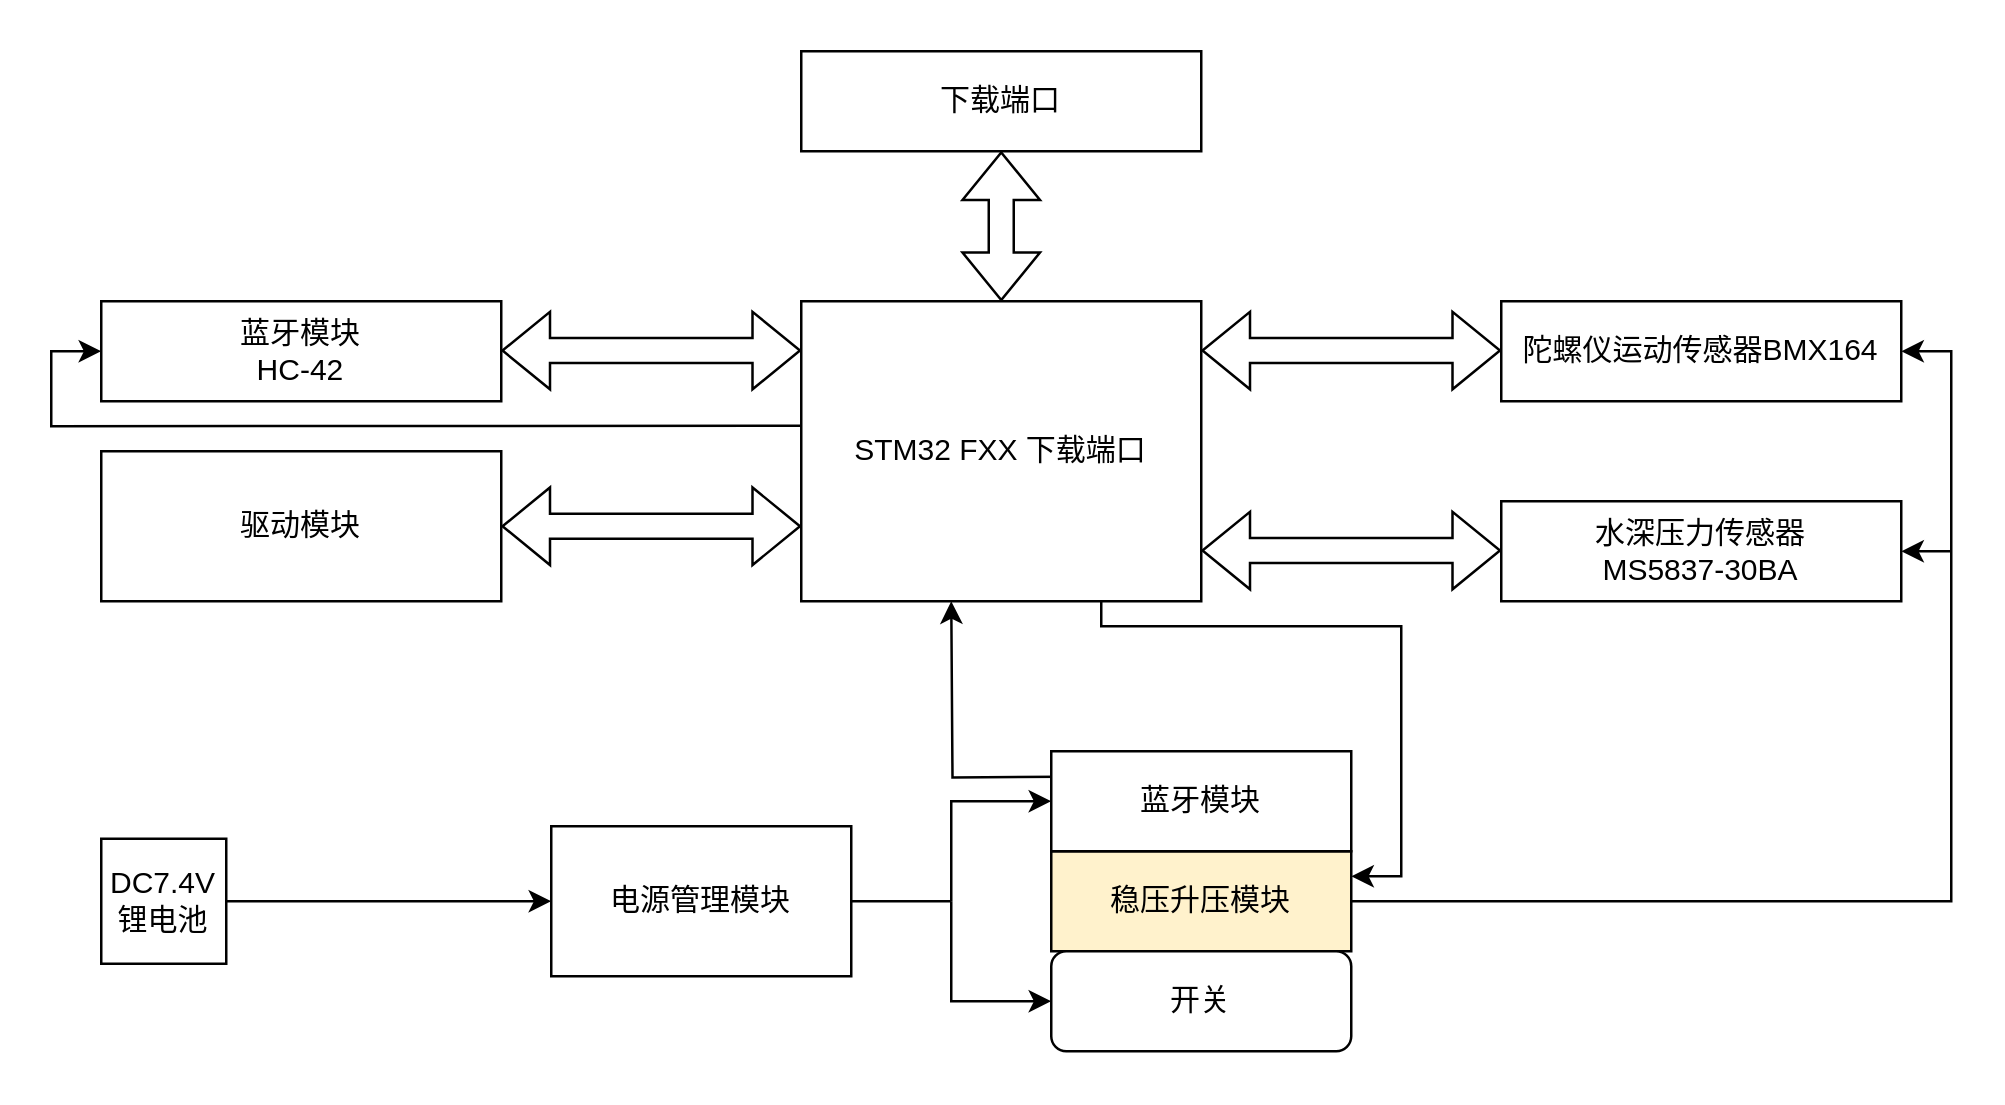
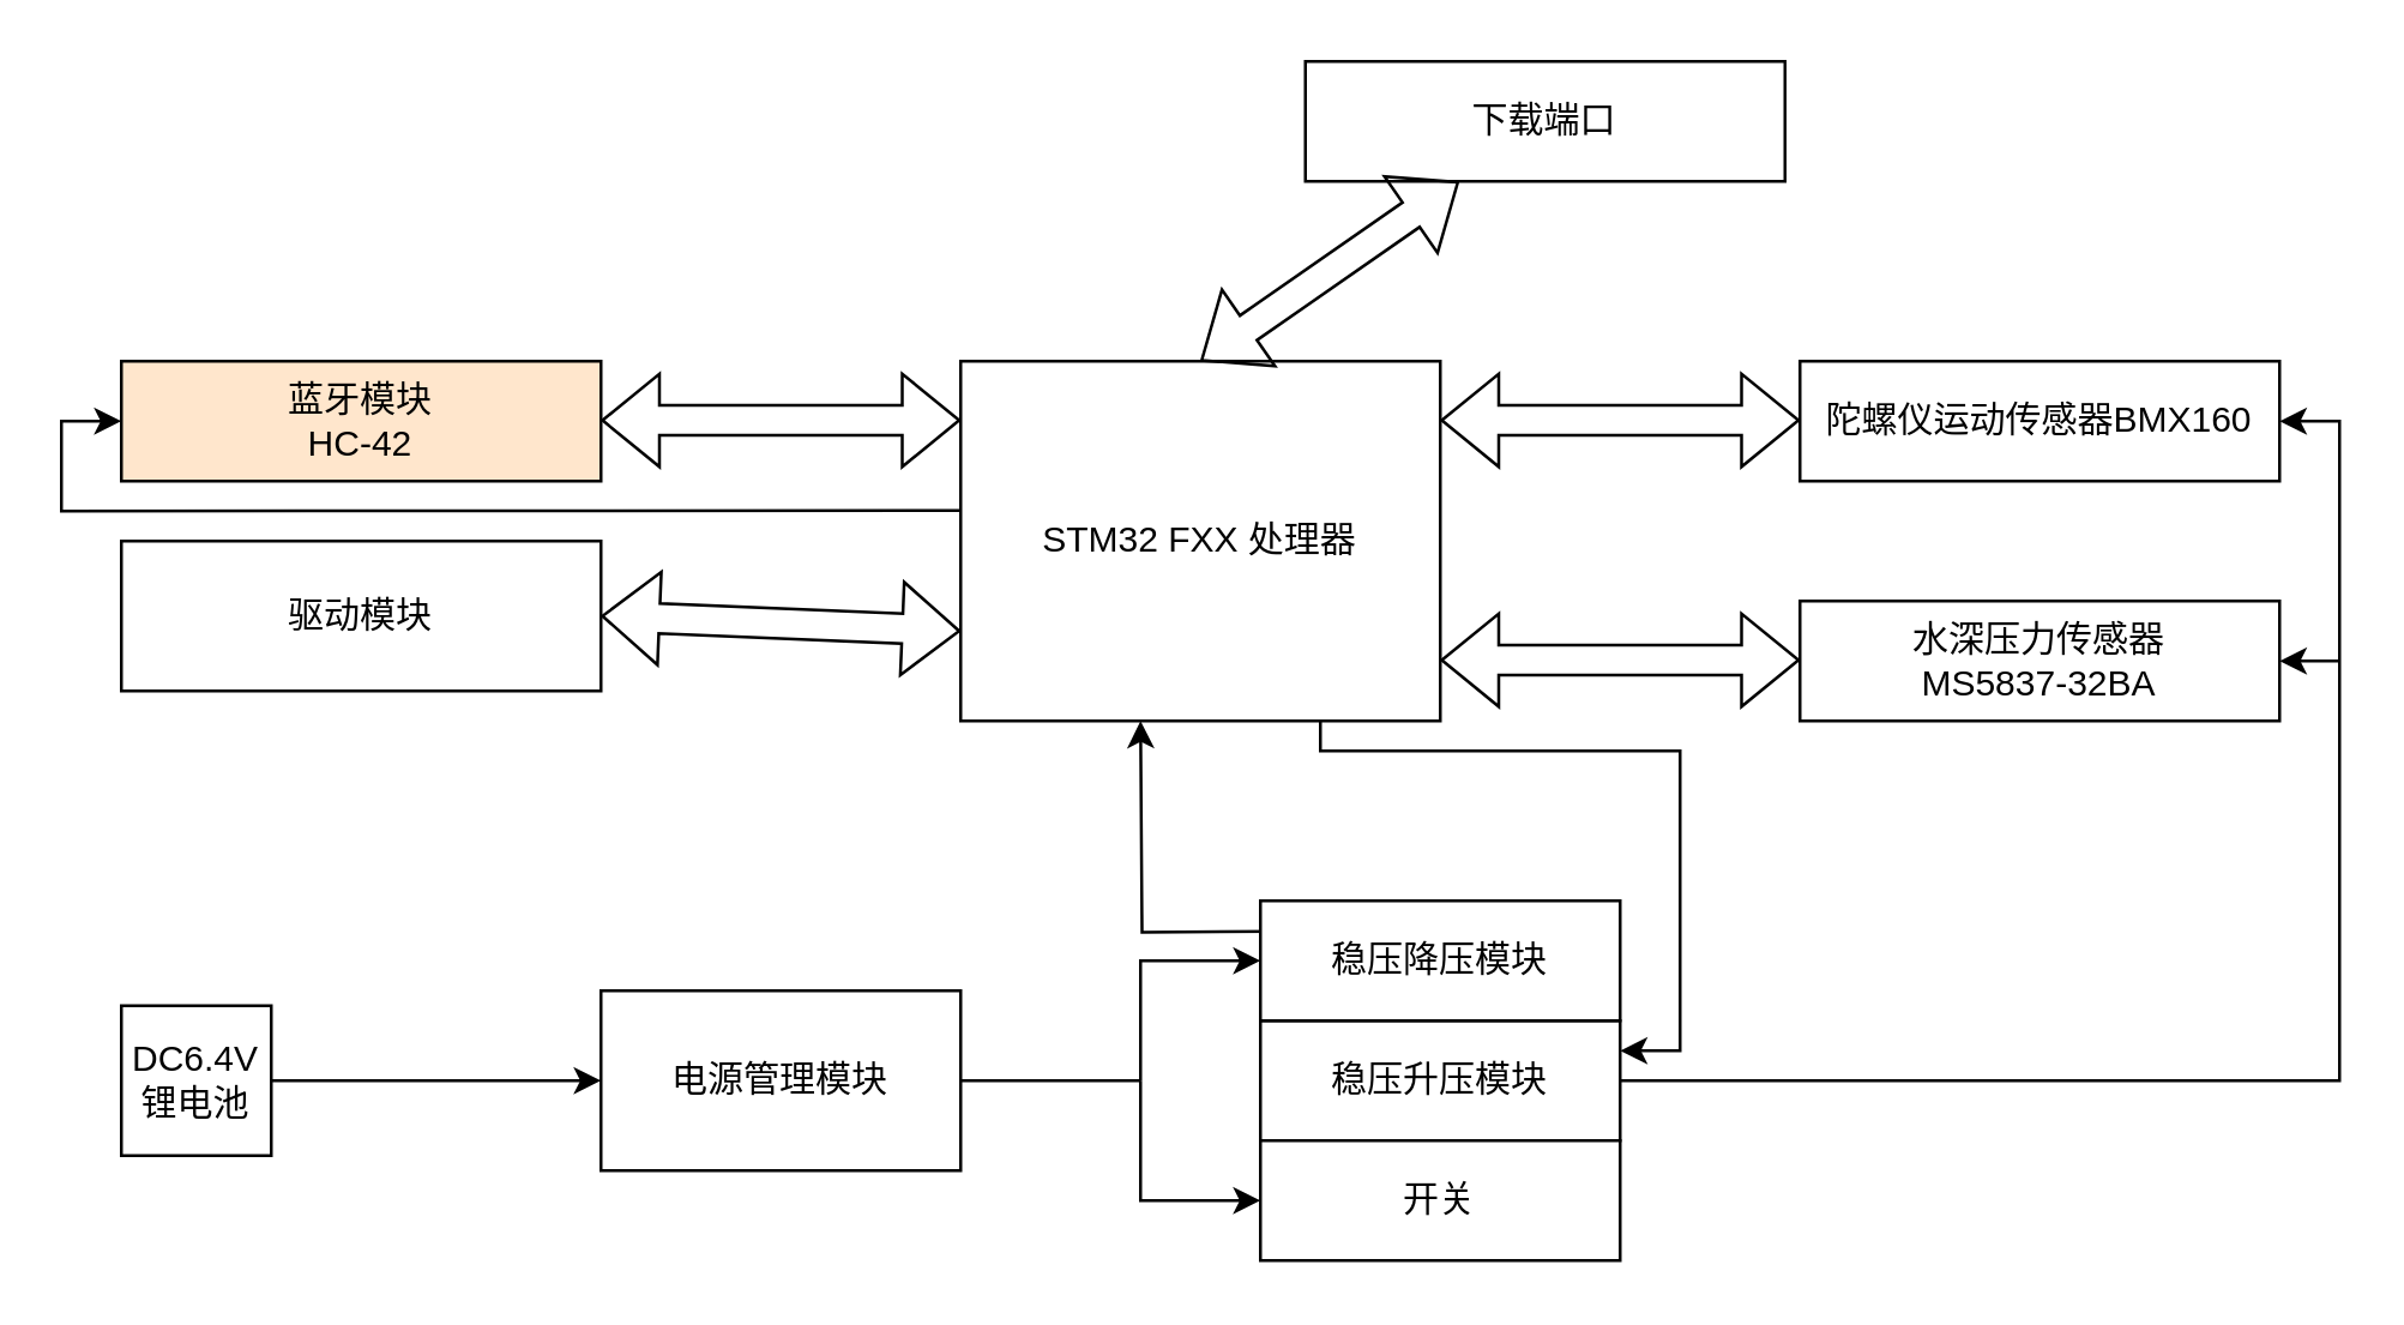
  <mxCell id="0" />
  <mxCell id="1" parent="0" />
  <mxCell id="2" style="edgeStyle=orthogonalEdgeStyle;rounded=0;orthogonalLoop=1;jettySize=auto;html=1;exitX=0.75;exitY=1;exitDx=0;exitDy=0;entryX=1;entryY=0.5;entryDx=0;entryDy=0;" edge="1" parent="1"><mxGeometry relative="1" as="geometry"><mxPoint x="440" y="230" as="sourcePoint" /><mxPoint x="540" y="350" as="targetPoint" /><Array as="points"><mxPoint x="440" y="250" /><mxPoint x="560" y="250" /><mxPoint x="560" y="350" /></Array></mxGeometry></mxCell>
- <mxCell id="3" value="STM32 FXX 下载端口" style="rounded=0;whiteSpace=wrap;html=1;" vertex="1" parent="1"><mxGeometry x="320" y="120" width="160" height="120" as="geometry" /></mxCell>
- <mxCell id="4" value="陀螺仪运动传感器&lt;span style=&quot;background-color: transparent; color: light-dark(rgb(0, 0, 0), rgb(255, 255, 255));&quot;&gt;BMX164&lt;/span&gt;" style="rounded=0;whiteSpace=wrap;html=1;" vertex="1" parent="1"><mxGeometry x="600" y="120" width="160" height="40" as="geometry" /></mxCell>
- <mxCell id="5" value="驱动模块" style="rounded=0;whiteSpace=wrap;html=1;" vertex="1" parent="1"><mxGeometry x="40" y="180" width="160" height="60" as="geometry" /></mxCell>
- <mxCell id="6" value="水深压力传感器&lt;div&gt;MS5837-30BA&lt;/div&gt;" style="rounded=0;whiteSpace=wrap;html=1;" vertex="1" parent="1"><mxGeometry x="600" y="200" width="160" height="40" as="geometry" /></mxCell>
- <mxCell id="7" value="蓝牙模块&lt;div&gt;HC-42&lt;/div&gt;" style="rounded=0;whiteSpace=wrap;html=1;" vertex="1" parent="1"><mxGeometry x="40" y="120" width="160" height="40" as="geometry" /></mxCell>
- <mxCell id="8" value="下载端口" style="rounded=0;whiteSpace=wrap;html=1;" vertex="1" parent="1"><mxGeometry x="320" y="20" width="160" height="40" as="geometry" /></mxCell>
- <mxCell id="9" value="电源管理模块" style="rounded=0;whiteSpace=wrap;html=1;" vertex="1" parent="1"><mxGeometry x="220" y="330" width="120" height="60" as="geometry" /></mxCell>
+ <mxCell id="3" value="STM32 FXX 处理器" style="rounded=0;whiteSpace=wrap;html=1;" vertex="1" parent="1"><mxGeometry x="320" y="120" width="160" height="120" as="geometry" /></mxCell>
+ <mxCell id="4" value="陀螺仪运动传感器&lt;span style=&quot;background-color: transparent; color: light-dark(rgb(0, 0, 0), rgb(255, 255, 255));&quot;&gt;BMX160&lt;/span&gt;" style="rounded=0;whiteSpace=wrap;html=1;" vertex="1" parent="1"><mxGeometry x="600" y="120" width="160" height="40" as="geometry" /></mxCell>
+ <mxCell id="5" value="驱动模块" style="rounded=0;whiteSpace=wrap;html=1;" vertex="1" parent="1"><mxGeometry x="40" y="180" width="160" height="50" as="geometry" /></mxCell>
+ <mxCell id="6" value="水深压力传感器&lt;div&gt;MS5837-32BA&lt;/div&gt;" style="rounded=0;whiteSpace=wrap;html=1;" vertex="1" parent="1"><mxGeometry x="600" y="200" width="160" height="40" as="geometry" /></mxCell>
+ <mxCell id="7" value="蓝牙模块&lt;div&gt;HC-42&lt;/div&gt;" style="rounded=0;whiteSpace=wrap;html=1;fillColor=#ffe6cc;" vertex="1" parent="1"><mxGeometry x="40" y="120" width="160" height="40" as="geometry" /></mxCell>
+ <mxCell id="8" value="下载端口" style="rounded=0;whiteSpace=wrap;html=1;" vertex="1" parent="1"><mxGeometry x="435" y="20" width="160" height="40" as="geometry" /></mxCell>
+ <mxCell id="9" value="电源管理模块" style="rounded=0;whiteSpace=wrap;html=1;" vertex="1" parent="1"><mxGeometry x="200" y="330" width="120" height="60" as="geometry" /></mxCell>
  <mxCell id="10" style="edgeStyle=orthogonalEdgeStyle;rounded=0;orthogonalLoop=1;jettySize=auto;html=1;exitX=1;exitY=0.5;exitDx=0;exitDy=0;entryX=1;entryY=0.5;entryDx=0;entryDy=0;" edge="1" parent="1" source="11" target="4"><mxGeometry relative="1" as="geometry" /></mxCell>
- <mxCell id="11" value="稳压升压模块" style="rounded=0;whiteSpace=wrap;html=1;fillColor=#fff2cc;" vertex="1" parent="1"><mxGeometry x="420" y="340" width="120" height="40" as="geometry" /></mxCell>
- <mxCell id="12" value="开关" style="whiteSpace=wrap;html=1;rounded=1;" vertex="1" parent="1"><mxGeometry x="420" y="380" width="120" height="40" as="geometry" /></mxCell>
+ <mxCell id="11" value="稳压升压模块" style="rounded=0;whiteSpace=wrap;html=1;" vertex="1" parent="1"><mxGeometry x="420" y="340" width="120" height="40" as="geometry" /></mxCell>
+ <mxCell id="12" value="开关" style="rounded=0;whiteSpace=wrap;html=1;" vertex="1" parent="1"><mxGeometry x="420" y="380" width="120" height="40" as="geometry" /></mxCell>
  <mxCell id="13" style="edgeStyle=orthogonalEdgeStyle;rounded=0;orthogonalLoop=1;jettySize=auto;html=1;exitX=0;exitY=0.25;exitDx=0;exitDy=0;entryX=0.5;entryY=1;entryDx=0;entryDy=0;" edge="1" parent="1"><mxGeometry relative="1" as="geometry"><mxPoint x="460.03" y="310" as="sourcePoint" /><mxPoint x="380" y="240" as="targetPoint" /></mxGeometry></mxCell>
- <mxCell id="14" value="蓝牙模块" style="rounded=0;whiteSpace=wrap;html=1;" vertex="1" parent="1"><mxGeometry x="420" y="300" width="120" height="40" as="geometry" /></mxCell>
+ <mxCell id="14" value="稳压降压模块" style="rounded=0;whiteSpace=wrap;html=1;" vertex="1" parent="1"><mxGeometry x="420" y="300" width="120" height="40" as="geometry" /></mxCell>
  <mxCell id="15" style="edgeStyle=orthogonalEdgeStyle;rounded=0;orthogonalLoop=1;jettySize=auto;html=1;exitX=1;exitY=0.5;exitDx=0;exitDy=0;entryX=0;entryY=0.5;entryDx=0;entryDy=0;" edge="1" parent="1" source="16" target="9"><mxGeometry relative="1" as="geometry" /></mxCell>
- <mxCell id="16" value="DC7.4V&lt;div&gt;锂电池&lt;/div&gt;" style="rounded=0;whiteSpace=wrap;html=1;" vertex="1" parent="1"><mxGeometry x="40" y="335" width="50" height="50" as="geometry" /></mxCell>
+ <mxCell id="16" value="DC6.4V&lt;div&gt;锂电池&lt;/div&gt;" style="rounded=0;whiteSpace=wrap;html=1;" vertex="1" parent="1"><mxGeometry x="40" y="335" width="50" height="50" as="geometry" /></mxCell>
  <mxCell id="17" value="" style="endArrow=none;html=1;rounded=0;exitX=1;exitY=0.5;exitDx=0;exitDy=0;" edge="1" parent="1" source="9"><mxGeometry width="50" height="50" relative="1" as="geometry"><mxPoint x="340" y="380" as="sourcePoint" /><mxPoint x="380" y="360" as="targetPoint" /></mxGeometry></mxCell>
  <mxCell id="18" value="" style="endArrow=classic;html=1;rounded=0;entryX=0;entryY=0.5;entryDx=0;entryDy=0;" edge="1" parent="1" target="14"><mxGeometry width="50" height="50" relative="1" as="geometry"><mxPoint x="380" y="360" as="sourcePoint" /><mxPoint x="413" y="285" as="targetPoint" /><Array as="points"><mxPoint x="380" y="320" /></Array></mxGeometry></mxCell>
  <mxCell id="19" value="" style="endArrow=classic;html=1;rounded=0;entryX=0;entryY=0.5;entryDx=0;entryDy=0;" edge="1" parent="1" target="12"><mxGeometry width="50" height="50" relative="1" as="geometry"><mxPoint x="380" y="360" as="sourcePoint" /><mxPoint x="400" y="360" as="targetPoint" /><Array as="points"><mxPoint x="380" y="400" /></Array></mxGeometry></mxCell>
  <mxCell id="20" value="" style="shape=flexArrow;endArrow=classic;startArrow=classic;html=1;rounded=0;entryX=0;entryY=0.75;entryDx=0;entryDy=0;exitX=1;exitY=0.5;exitDx=0;exitDy=0;" edge="1" parent="1" source="5" target="3"><mxGeometry width="100" height="100" relative="1" as="geometry"><mxPoint x="190" y="290" as="sourcePoint" /><mxPoint x="290" y="190" as="targetPoint" /></mxGeometry></mxCell>
  <mxCell id="21" value="" style="shape=flexArrow;endArrow=classic;startArrow=classic;html=1;rounded=0;entryX=0;entryY=0.75;entryDx=0;entryDy=0;exitX=1;exitY=0.5;exitDx=0;exitDy=0;" edge="1" parent="1"><mxGeometry width="100" height="100" relative="1" as="geometry"><mxPoint x="200" y="139.71" as="sourcePoint" /><mxPoint x="320" y="139.71" as="targetPoint" /></mxGeometry></mxCell>
  <mxCell id="22" value="" style="endArrow=classic;html=1;rounded=0;exitX=-0.001;exitY=0.415;exitDx=0;exitDy=0;exitPerimeter=0;entryX=0;entryY=0.5;entryDx=0;entryDy=0;" edge="1" parent="1" source="3" target="7"><mxGeometry width="50" height="50" relative="1" as="geometry"><mxPoint x="240" y="110" as="sourcePoint" /><mxPoint x="290" y="60" as="targetPoint" /><Array as="points"><mxPoint x="20" y="170" /><mxPoint x="20" y="140" /></Array></mxGeometry></mxCell>
  <mxCell id="23" value="" style="shape=flexArrow;endArrow=classic;startArrow=classic;html=1;rounded=0;entryX=0;entryY=0.75;entryDx=0;entryDy=0;exitX=1;exitY=0.5;exitDx=0;exitDy=0;" edge="1" parent="1"><mxGeometry width="100" height="100" relative="1" as="geometry"><mxPoint x="480" y="139.71" as="sourcePoint" /><mxPoint x="600" y="139.71" as="targetPoint" /></mxGeometry></mxCell>
  <mxCell id="24" value="" style="endArrow=classic;html=1;rounded=0;entryX=1;entryY=0.5;entryDx=0;entryDy=0;" edge="1" parent="1" target="6"><mxGeometry width="50" height="50" relative="1" as="geometry"><mxPoint x="780" y="220" as="sourcePoint" /><mxPoint x="780" y="280" as="targetPoint" /></mxGeometry></mxCell>
  <mxCell id="25" value="" style="shape=flexArrow;endArrow=classic;startArrow=classic;html=1;rounded=0;entryX=0;entryY=0.75;entryDx=0;entryDy=0;exitX=1;exitY=0.5;exitDx=0;exitDy=0;" edge="1" parent="1"><mxGeometry width="100" height="100" relative="1" as="geometry"><mxPoint x="480" y="219.71" as="sourcePoint" /><mxPoint x="600" y="219.71" as="targetPoint" /></mxGeometry></mxCell>
  <mxCell id="26" value="" style="shape=flexArrow;endArrow=classic;startArrow=classic;html=1;rounded=0;exitX=0.5;exitY=0;exitDx=0;exitDy=0;" edge="1" parent="1" source="3" target="8"><mxGeometry width="100" height="100" relative="1" as="geometry"><mxPoint x="220" y="80" as="sourcePoint" /><mxPoint x="320" y="-20" as="targetPoint" /></mxGeometry></mxCell>
